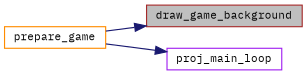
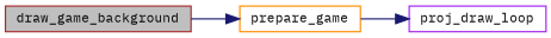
  digraph {
    fontname="IBM Plex Mono"
    rankdir=RL
    node [fillcolor=white fontname="IBM Plex Mono" fontsize=10 shape=record style=filled]
    edge [color=midnightblue dir=back fontname="IBM Plex Mono" fontsize=10 labelfontname=Helvetica labelfontsize=10 style=solid]
    n1 [color=brown fillcolor=grey75 fontcolor=black height=0.2 label=draw_game_background width=0.4]
    n2 [color=darkorange height=0.2 label=prepare_game width=0.4]
-   n3 [color=purple height=0.2 label=proj_main_loop width=0.4]
-   n1 -> n2
+   n3 [color=purple height=0.2 label=proj_draw_loop width=0.4]
+   n2 -> n1
    n3 -> n2
  }
